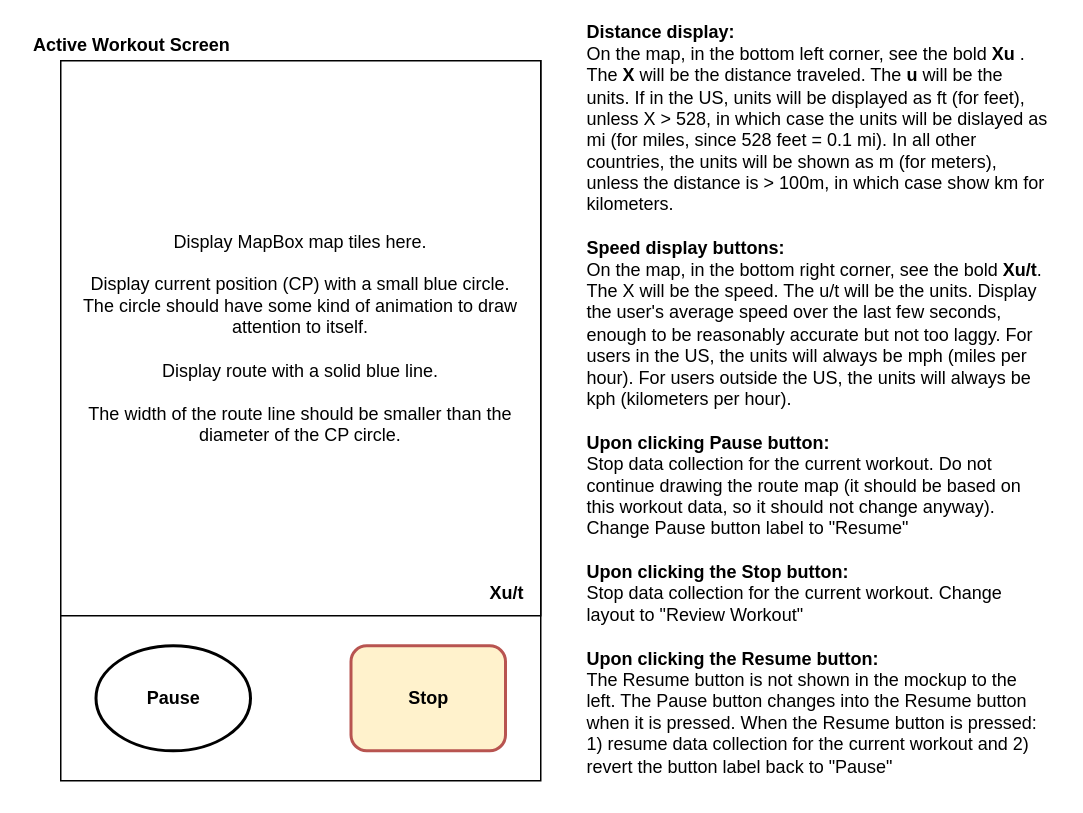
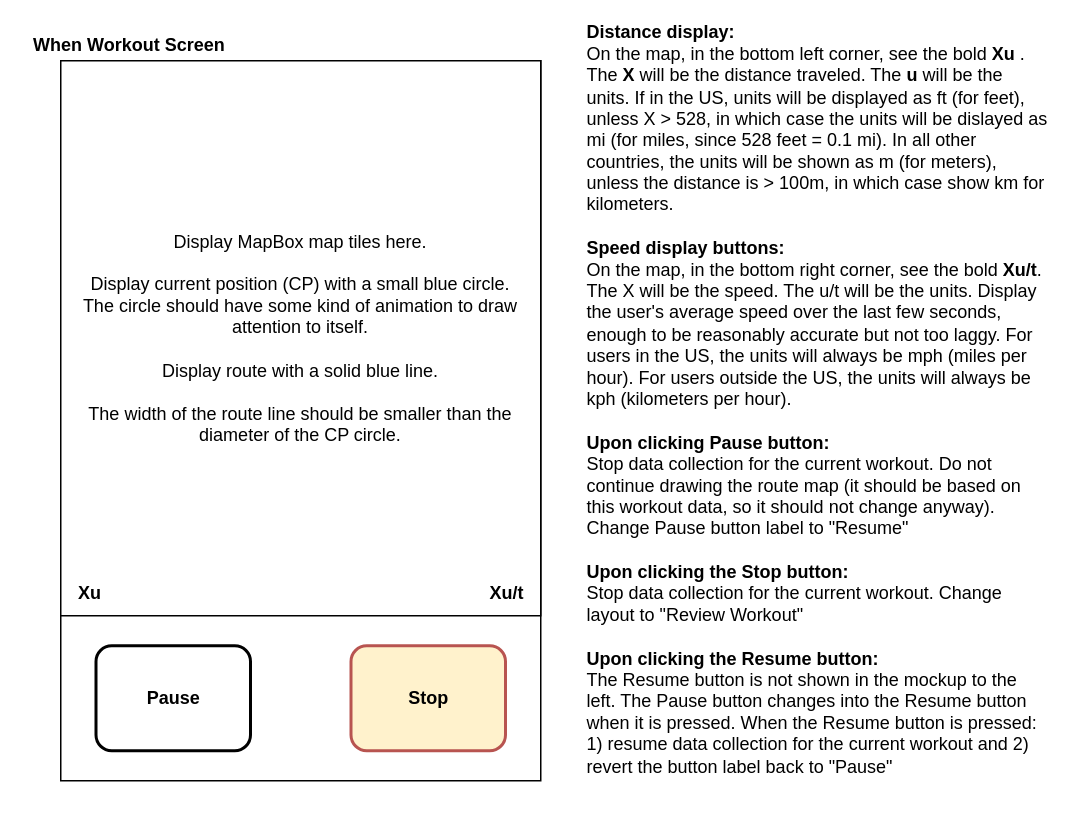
  <mxCell id="0" />
  <mxCell id="1" parent="0" />
- <mxCell id="2" value="Active Workout Screen" style="text;html=1;strokeColor=none;fillColor=none;align=left;verticalAlign=middle;whiteSpace=wrap;rounded=0;fontStyle=1" vertex="1" parent="1"><mxGeometry x="20" y="20" width="230" height="20" as="geometry" /></mxCell>
+ <mxCell id="2" value="When Workout Screen" style="text;html=1;strokeColor=none;fillColor=none;align=left;verticalAlign=middle;whiteSpace=wrap;rounded=0;fontStyle=1" vertex="1" parent="1"><mxGeometry x="20" y="20" width="230" height="20" as="geometry" /></mxCell>
  <mxCell id="3" value="" style="rounded=0;whiteSpace=wrap;html=1;" vertex="1" parent="1"><mxGeometry x="40" y="40" width="320" height="480" as="geometry" /></mxCell>
  <mxCell id="4" value="Display MapBox map tiles here.&lt;br&gt;&lt;br&gt;Display current position (CP) with a small blue circle. The circle should have some kind of animation to draw attention to itself.&lt;br&gt;&lt;br&gt;Display route with a solid blue line.&lt;br&gt;&lt;br&gt;The width of the route line should be smaller than the diameter of the CP circle.&lt;br&gt;" style="rounded=0;whiteSpace=wrap;html=1;spacingLeft=10;spacingRight=10;" vertex="1" parent="1"><mxGeometry x="40" y="40" width="320" height="370" as="geometry" /></mxCell>
  <mxCell id="5" value="Stop" style="rounded=1;whiteSpace=wrap;html=1;strokeWidth=2;perimeterSpacing=0;fillColor=#fff2cc;strokeColor=#b85450;fontStyle=1;" vertex="1" parent="1"><mxGeometry x="233.5" y="430" width="103" height="70" as="geometry" /></mxCell>
  <mxCell id="6" value="&lt;div style=&quot;text-align: left&quot;&gt;&lt;b&gt;Distance display:&lt;/b&gt;&lt;/div&gt;&lt;div style=&quot;text-align: left&quot;&gt;On the map, in the bottom left corner, see the bold &lt;b&gt;Xu&lt;/b&gt;&amp;nbsp;. The &lt;b&gt;X&lt;/b&gt; will be the distance traveled. The &lt;b&gt;u&lt;/b&gt; will be the units. If in the US, units will be displayed as ft (for feet), unless X &amp;gt; 528, in which case the units will be dislayed as mi (for miles, since 528 feet = 0.1 mi). In all other countries, the units will be shown as m (for meters), unless the distance is &amp;gt; 100m, in which case show km for kilometers.&lt;/div&gt;&lt;div style=&quot;text-align: left&quot;&gt;&lt;br&gt;&lt;/div&gt;&lt;div style=&quot;text-align: left&quot;&gt;&lt;b&gt;Speed display buttons:&lt;/b&gt;&lt;/div&gt;&lt;div style=&quot;text-align: left&quot;&gt;On the map, in the bottom right corner, see the bold &lt;b&gt;Xu/t&lt;/b&gt;. The X will be the speed. The u/t will be the units. Display the user's average speed over the last few seconds, enough to be reasonably accurate but not too laggy. For users in the US, the units will always be mph (miles per hour). For users outside the US, the units will always be kph (kilometers per hour).&lt;/div&gt;&lt;div style=&quot;text-align: left&quot;&gt;&lt;br&gt;&lt;/div&gt;&lt;div style=&quot;text-align: left&quot;&gt;&lt;b&gt;Upon clicking Pause button:&lt;/b&gt;&lt;/div&gt;&lt;div style=&quot;text-align: left&quot;&gt;Stop data collection for the current workout. Do not continue drawing the route map (it should be based on this workout data, so it should not change anyway).&lt;/div&gt;&lt;div style=&quot;text-align: left&quot;&gt;Change Pause button label to &quot;Resume&quot;&lt;/div&gt;&lt;div style=&quot;text-align: left&quot;&gt;&lt;br&gt;&lt;/div&gt;&lt;div style=&quot;text-align: left&quot;&gt;&lt;b&gt;Upon clicking the Stop button:&lt;/b&gt;&lt;/div&gt;&lt;div style=&quot;text-align: left&quot;&gt;Stop data collection for the current workout. Change layout to &quot;Review Workout&quot;&lt;/div&gt;&lt;div style=&quot;text-align: left&quot;&gt;&lt;br&gt;&lt;/div&gt;&lt;div style=&quot;text-align: left&quot;&gt;&lt;b&gt;Upon clicking the Resume button:&lt;/b&gt;&lt;/div&gt;&lt;div style=&quot;text-align: left&quot;&gt;The Resume button is not shown in the mockup to the left. The Pause button changes into the Resume button when it is pressed.&amp;nbsp;&lt;span&gt;When the Resume button is pressed: 1) resume data collection for the current workout and 2) revert the button label back to &quot;Pause&quot;&lt;/span&gt;&lt;/div&gt;" style="text;html=1;strokeColor=none;fillColor=none;align=center;verticalAlign=bottom;whiteSpace=wrap;rounded=0;" vertex="1" parent="1"><mxGeometry x="390" y="250" width="310" height="270" as="geometry" /></mxCell>
- <mxCell id="7" value="Pause" style="ellipse;whiteSpace=wrap;html=1;strokeWidth=2;perimeterSpacing=0;fontStyle=1;" vertex="1" parent="1"><mxGeometry x="63.5" y="430" width="103" height="70" as="geometry" /></mxCell>
+ <mxCell id="7" value="Pause" style="rounded=1;whiteSpace=wrap;html=1;strokeWidth=2;perimeterSpacing=0;fontStyle=1" vertex="1" parent="1"><mxGeometry x="63.5" y="430" width="103" height="70" as="geometry" /></mxCell>
+ <mxCell id="8" value="&lt;div style=&quot;text-align: left&quot;&gt;&lt;span&gt;&lt;b&gt;Xu&lt;/b&gt;&lt;/span&gt;&lt;/div&gt;" style="text;html=1;strokeColor=none;fillColor=none;align=left;verticalAlign=middle;whiteSpace=wrap;rounded=0;" vertex="1" parent="1"><mxGeometry x="50" y="385" width="110" height="20" as="geometry" /></mxCell>
  <mxCell id="9" value="&lt;div style=&quot;text-align: left&quot;&gt;&lt;span&gt;&lt;b&gt;Xu/t&lt;/b&gt;&lt;/span&gt;&lt;/div&gt;" style="text;html=1;strokeColor=none;fillColor=none;align=right;verticalAlign=middle;whiteSpace=wrap;rounded=0;" vertex="1" parent="1"><mxGeometry x="241" y="385" width="110" height="20" as="geometry" /></mxCell>
